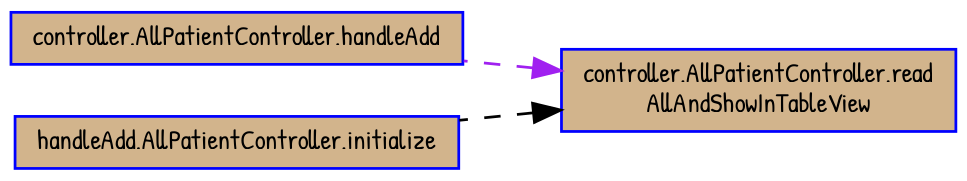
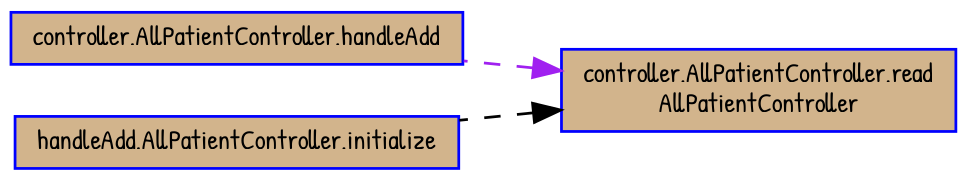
  digraph {
    fontname="Patrick Hand"
    rankdir=RL
    node [color=blue fillcolor=tan fontname="Patrick Hand" fontsize=10 shape=record style=filled]
    edge [dir=back fontname="Patrick Hand" fontsize=10 labelfontname=Helvetica labelfontsize=10 style=dashed]
-   n1 [fontcolor=black height=0.2 label="controller.AllPatientController.read\lAllAndShowInTableView" width=0.4]
+   n1 [fontcolor=black height=0.2 label="controller.AllPatientController.read\lAllPatientController" width=0.4]
    n2 [height=0.2 label="controller.AllPatientController.handleAdd" width=0.4]
    n3 [height=0.2 label="handleAdd.AllPatientController.initialize" width=0.4]
    n1 -> n2 [color=purple]
    n1 -> n3 [color=black]
  }
